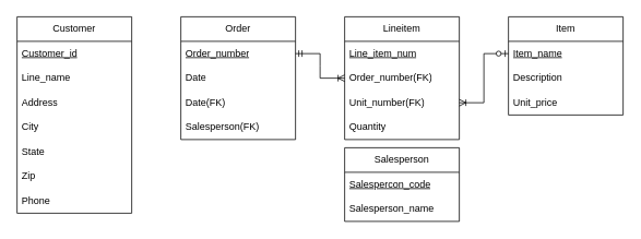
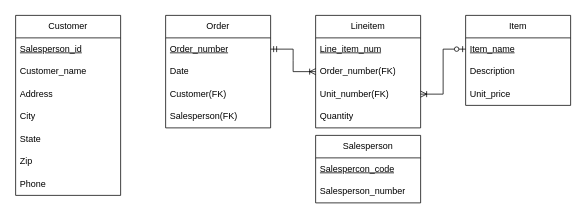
  <mxCell id="0" />
  <mxCell id="1" parent="0" />
  <mxCell id="2" value="Customer" style="swimlane;fontStyle=0;childLayout=stackLayout;horizontal=1;startSize=30;horizontalStack=0;resizeParent=1;resizeParentMax=0;resizeLast=0;collapsible=1;marginBottom=0;whiteSpace=wrap;html=1;" vertex="1" parent="1"><mxGeometry x="20" y="20" width="140" height="240" as="geometry" /></mxCell>
- <mxCell id="3" value="&lt;u&gt;Customer_id&lt;/u&gt;" style="text;strokeColor=none;fillColor=none;align=left;verticalAlign=middle;spacingLeft=4;spacingRight=4;overflow=hidden;points=[[0,0.5],[1,0.5]];portConstraint=eastwest;rotatable=0;whiteSpace=wrap;html=1;" vertex="1" parent="2"><mxGeometry y="30" width="140" height="30" as="geometry" /></mxCell>
- <mxCell id="4" value="Line_name" style="text;strokeColor=none;fillColor=none;align=left;verticalAlign=middle;spacingLeft=4;spacingRight=4;overflow=hidden;points=[[0,0.5],[1,0.5]];portConstraint=eastwest;rotatable=0;whiteSpace=wrap;html=1;" vertex="1" parent="2"><mxGeometry y="60" width="140" height="30" as="geometry" /></mxCell>
+ <mxCell id="3" value="&lt;u&gt;Salesperson_id&lt;/u&gt;" style="text;strokeColor=none;fillColor=none;align=left;verticalAlign=middle;spacingLeft=4;spacingRight=4;overflow=hidden;points=[[0,0.5],[1,0.5]];portConstraint=eastwest;rotatable=0;whiteSpace=wrap;html=1;" vertex="1" parent="2"><mxGeometry y="30" width="140" height="30" as="geometry" /></mxCell>
+ <mxCell id="4" value="Customer_name" style="text;strokeColor=none;fillColor=none;align=left;verticalAlign=middle;spacingLeft=4;spacingRight=4;overflow=hidden;points=[[0,0.5],[1,0.5]];portConstraint=eastwest;rotatable=0;whiteSpace=wrap;html=1;" vertex="1" parent="2"><mxGeometry y="60" width="140" height="30" as="geometry" /></mxCell>
  <mxCell id="5" value="Address" style="text;strokeColor=none;fillColor=none;align=left;verticalAlign=middle;spacingLeft=4;spacingRight=4;overflow=hidden;points=[[0,0.5],[1,0.5]];portConstraint=eastwest;rotatable=0;whiteSpace=wrap;html=1;" vertex="1" parent="2"><mxGeometry y="90" width="140" height="30" as="geometry" /></mxCell>
  <mxCell id="6" value="City" style="text;strokeColor=none;fillColor=none;align=left;verticalAlign=middle;spacingLeft=4;spacingRight=4;overflow=hidden;points=[[0,0.5],[1,0.5]];portConstraint=eastwest;rotatable=0;whiteSpace=wrap;html=1;" vertex="1" parent="2"><mxGeometry y="120" width="140" height="30" as="geometry" /></mxCell>
  <mxCell id="7" value="State" style="text;strokeColor=none;fillColor=none;align=left;verticalAlign=middle;spacingLeft=4;spacingRight=4;overflow=hidden;points=[[0,0.5],[1,0.5]];portConstraint=eastwest;rotatable=0;whiteSpace=wrap;html=1;" vertex="1" parent="2"><mxGeometry y="150" width="140" height="30" as="geometry" /></mxCell>
  <mxCell id="8" value="Zip" style="text;strokeColor=none;fillColor=none;align=left;verticalAlign=middle;spacingLeft=4;spacingRight=4;overflow=hidden;points=[[0,0.5],[1,0.5]];portConstraint=eastwest;rotatable=0;whiteSpace=wrap;html=1;" vertex="1" parent="2"><mxGeometry y="180" width="140" height="30" as="geometry" /></mxCell>
  <mxCell id="9" value="Phone" style="text;strokeColor=none;fillColor=none;align=left;verticalAlign=middle;spacingLeft=4;spacingRight=4;overflow=hidden;points=[[0,0.5],[1,0.5]];portConstraint=eastwest;rotatable=0;whiteSpace=wrap;html=1;" vertex="1" parent="2"><mxGeometry y="210" width="140" height="30" as="geometry" /></mxCell>
  <mxCell id="10" value="Order" style="swimlane;fontStyle=0;childLayout=stackLayout;horizontal=1;startSize=30;horizontalStack=0;resizeParent=1;resizeParentMax=0;resizeLast=0;collapsible=1;marginBottom=0;whiteSpace=wrap;html=1;" vertex="1" parent="1"><mxGeometry x="220" y="20" width="140" height="150" as="geometry" /></mxCell>
  <mxCell id="11" value="&lt;u&gt;Order_number&lt;/u&gt;" style="text;strokeColor=none;fillColor=none;align=left;verticalAlign=middle;spacingLeft=4;spacingRight=4;overflow=hidden;points=[[0,0.5],[1,0.5]];portConstraint=eastwest;rotatable=0;whiteSpace=wrap;html=1;" vertex="1" parent="10"><mxGeometry y="30" width="140" height="30" as="geometry" /></mxCell>
  <mxCell id="12" value="Date" style="text;strokeColor=none;fillColor=none;align=left;verticalAlign=middle;spacingLeft=4;spacingRight=4;overflow=hidden;points=[[0,0.5],[1,0.5]];portConstraint=eastwest;rotatable=0;whiteSpace=wrap;html=1;" vertex="1" parent="10"><mxGeometry y="60" width="140" height="30" as="geometry" /></mxCell>
- <mxCell id="13" value="Date(FK)" style="text;strokeColor=none;fillColor=none;align=left;verticalAlign=middle;spacingLeft=4;spacingRight=4;overflow=hidden;points=[[0,0.5],[1,0.5]];portConstraint=eastwest;rotatable=0;whiteSpace=wrap;html=1;" vertex="1" parent="10"><mxGeometry y="90" width="140" height="30" as="geometry" /></mxCell>
+ <mxCell id="13" value="Customer(FK)" style="text;strokeColor=none;fillColor=none;align=left;verticalAlign=middle;spacingLeft=4;spacingRight=4;overflow=hidden;points=[[0,0.5],[1,0.5]];portConstraint=eastwest;rotatable=0;whiteSpace=wrap;html=1;" vertex="1" parent="10"><mxGeometry y="90" width="140" height="30" as="geometry" /></mxCell>
  <mxCell id="14" value="Salesperson(FK)" style="text;strokeColor=none;fillColor=none;align=left;verticalAlign=middle;spacingLeft=4;spacingRight=4;overflow=hidden;points=[[0,0.5],[1,0.5]];portConstraint=eastwest;rotatable=0;whiteSpace=wrap;html=1;" vertex="1" parent="10"><mxGeometry y="120" width="140" height="30" as="geometry" /></mxCell>
  <mxCell id="15" value="Item" style="swimlane;fontStyle=0;childLayout=stackLayout;horizontal=1;startSize=30;horizontalStack=0;resizeParent=1;resizeParentMax=0;resizeLast=0;collapsible=1;marginBottom=0;whiteSpace=wrap;html=1;" vertex="1" parent="1"><mxGeometry x="620" y="20" width="140" height="120" as="geometry" /></mxCell>
  <mxCell id="16" value="&lt;u&gt;Item_name&lt;/u&gt;" style="text;strokeColor=none;fillColor=none;align=left;verticalAlign=middle;spacingLeft=4;spacingRight=4;overflow=hidden;points=[[0,0.5],[1,0.5]];portConstraint=eastwest;rotatable=0;whiteSpace=wrap;html=1;" vertex="1" parent="15"><mxGeometry y="30" width="140" height="30" as="geometry" /></mxCell>
  <mxCell id="17" value="Description" style="text;strokeColor=none;fillColor=none;align=left;verticalAlign=middle;spacingLeft=4;spacingRight=4;overflow=hidden;points=[[0,0.5],[1,0.5]];portConstraint=eastwest;rotatable=0;whiteSpace=wrap;html=1;" vertex="1" parent="15"><mxGeometry y="60" width="140" height="30" as="geometry" /></mxCell>
  <mxCell id="18" value="Unit_price" style="text;strokeColor=none;fillColor=none;align=left;verticalAlign=middle;spacingLeft=4;spacingRight=4;overflow=hidden;points=[[0,0.5],[1,0.5]];portConstraint=eastwest;rotatable=0;whiteSpace=wrap;html=1;" vertex="1" parent="15"><mxGeometry y="90" width="140" height="30" as="geometry" /></mxCell>
  <mxCell id="19" value="Salesperson" style="swimlane;fontStyle=0;childLayout=stackLayout;horizontal=1;startSize=30;horizontalStack=0;resizeParent=1;resizeParentMax=0;resizeLast=0;collapsible=1;marginBottom=0;whiteSpace=wrap;html=1;" vertex="1" parent="1"><mxGeometry x="420" y="180" width="140" height="90" as="geometry" /></mxCell>
  <mxCell id="20" value="&lt;u&gt;Salespercon_code&lt;/u&gt;" style="text;strokeColor=none;fillColor=none;align=left;verticalAlign=middle;spacingLeft=4;spacingRight=4;overflow=hidden;points=[[0,0.5],[1,0.5]];portConstraint=eastwest;rotatable=0;whiteSpace=wrap;html=1;" vertex="1" parent="19"><mxGeometry y="30" width="140" height="30" as="geometry" /></mxCell>
- <mxCell id="21" value="Salesperson_name" style="text;strokeColor=none;fillColor=none;align=left;verticalAlign=middle;spacingLeft=4;spacingRight=4;overflow=hidden;points=[[0,0.5],[1,0.5]];portConstraint=eastwest;rotatable=0;whiteSpace=wrap;html=1;" vertex="1" parent="19"><mxGeometry y="60" width="140" height="30" as="geometry" /></mxCell>
+ <mxCell id="21" value="Salesperson_number" style="text;strokeColor=none;fillColor=none;align=left;verticalAlign=middle;spacingLeft=4;spacingRight=4;overflow=hidden;points=[[0,0.5],[1,0.5]];portConstraint=eastwest;rotatable=0;whiteSpace=wrap;html=1;" vertex="1" parent="19"><mxGeometry y="60" width="140" height="30" as="geometry" /></mxCell>
  <mxCell id="22" value="Lineitem" style="swimlane;fontStyle=0;childLayout=stackLayout;horizontal=1;startSize=30;horizontalStack=0;resizeParent=1;resizeParentMax=0;resizeLast=0;collapsible=1;marginBottom=0;whiteSpace=wrap;html=1;" vertex="1" parent="1"><mxGeometry x="420" y="20" width="140" height="150" as="geometry" /></mxCell>
  <mxCell id="23" value="&lt;u&gt;Line_item_num&lt;/u&gt;" style="text;strokeColor=none;fillColor=none;align=left;verticalAlign=middle;spacingLeft=4;spacingRight=4;overflow=hidden;points=[[0,0.5],[1,0.5]];portConstraint=eastwest;rotatable=0;whiteSpace=wrap;html=1;" vertex="1" parent="22"><mxGeometry y="30" width="140" height="30" as="geometry" /></mxCell>
  <mxCell id="24" value="Order_number(FK)" style="text;strokeColor=none;fillColor=none;align=left;verticalAlign=middle;spacingLeft=4;spacingRight=4;overflow=hidden;points=[[0,0.5],[1,0.5]];portConstraint=eastwest;rotatable=0;whiteSpace=wrap;html=1;" vertex="1" parent="22"><mxGeometry y="60" width="140" height="30" as="geometry" /></mxCell>
  <mxCell id="25" value="Unit_number(FK)" style="text;strokeColor=none;fillColor=none;align=left;verticalAlign=middle;spacingLeft=4;spacingRight=4;overflow=hidden;points=[[0,0.5],[1,0.5]];portConstraint=eastwest;rotatable=0;whiteSpace=wrap;html=1;" vertex="1" parent="22"><mxGeometry y="90" width="140" height="30" as="geometry" /></mxCell>
  <mxCell id="26" value="Quantity" style="text;strokeColor=none;fillColor=none;align=left;verticalAlign=middle;spacingLeft=4;spacingRight=4;overflow=hidden;points=[[0,0.5],[1,0.5]];portConstraint=eastwest;rotatable=0;whiteSpace=wrap;html=1;" vertex="1" parent="22"><mxGeometry y="120" width="140" height="30" as="geometry" /></mxCell>
  <mxCell id="27" value="" style="edgeStyle=entityRelationEdgeStyle;fontSize=12;html=1;endArrow=ERoneToMany;startArrow=ERzeroToOne;rounded=0;" edge="1" parent="1" source="16" target="25"><mxGeometry width="100" height="100" relative="1" as="geometry"><mxPoint x="430" y="130" as="sourcePoint" /><mxPoint x="530" y="30" as="targetPoint" /></mxGeometry></mxCell>
  <mxCell id="28" value="" style="edgeStyle=entityRelationEdgeStyle;fontSize=12;html=1;endArrow=ERoneToMany;startArrow=ERmandOne;rounded=0;" edge="1" parent="1" source="11" target="24"><mxGeometry width="100" height="100" relative="1" as="geometry"><mxPoint x="360" y="130" as="sourcePoint" /><mxPoint x="460" y="30" as="targetPoint" /></mxGeometry></mxCell>
